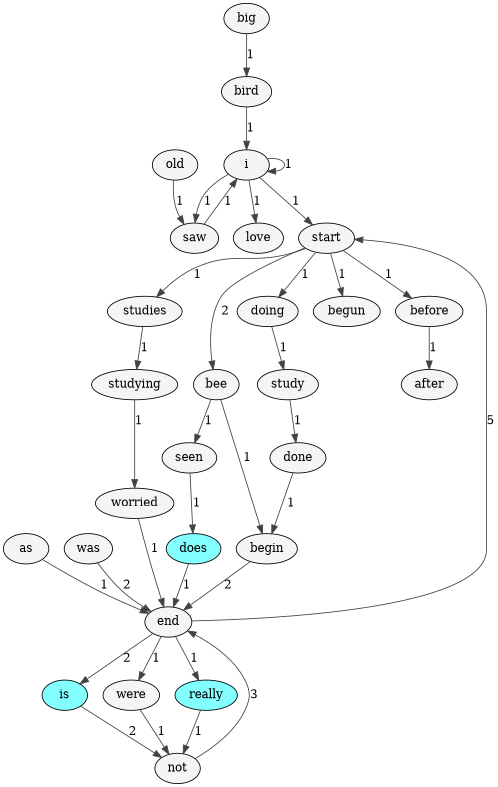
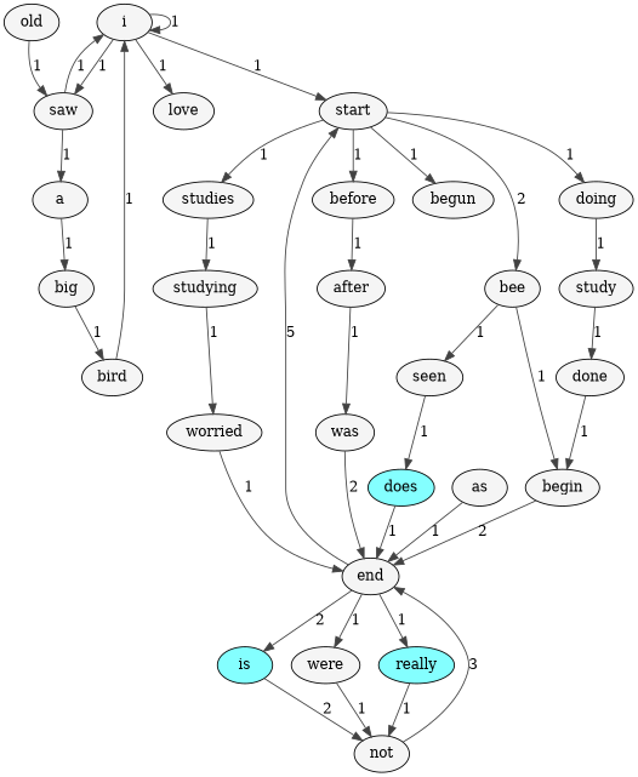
  digraph {
    node [fillcolor="#F5F5F5" style=filled]
    edge [color="#424242"]
    i
    saw
    love
    start
+   a
    studies
    bee
    doing
    begun
    before
    big
    bird
    old
    studying
    seen
    begin
    study
    after
    worried
    end
    is [fillcolor="#84FFFF"]
    were
    really [fillcolor="#84FFFF"]
    not
    does [fillcolor="#84FFFF"]
    done
    as
    was
    i -> i [label=1]
    i -> saw [label=1]
    i -> love [label=1]
    i -> start [label=1]
    saw -> i [label=1]
+   saw -> a [label=1]
    start -> studies [label=1]
    start -> bee [label=2]
    start -> doing [label=1]
    start -> begun [label=1]
    start -> before [label=1]
+   a -> big [label=1]
    studies -> studying [label=1]
    bee -> seen [label=1]
    bee -> begin [label=1]
    doing -> study [label=1]
    before -> after [label=1]
    big -> bird [label=1]
    bird -> i [label=1]
    old -> saw [label=1]
    studying -> worried [label=1]
    seen -> does [label=1]
    begin -> end [label=2]
    study -> done [label=1]
+   after -> was [label=1]
    worried -> end [label=1]
    end -> start [label=5]
    end -> is [label=2]
    end -> were [label=1]
    end -> really [label=1]
    is -> not [label=2]
    were -> not [label=1]
    really -> not [label=1]
    not -> end [label=3]
    does -> end [label=1]
    done -> begin [label=1]
    as -> end [label=1]
    was -> end [label=2]
  }
